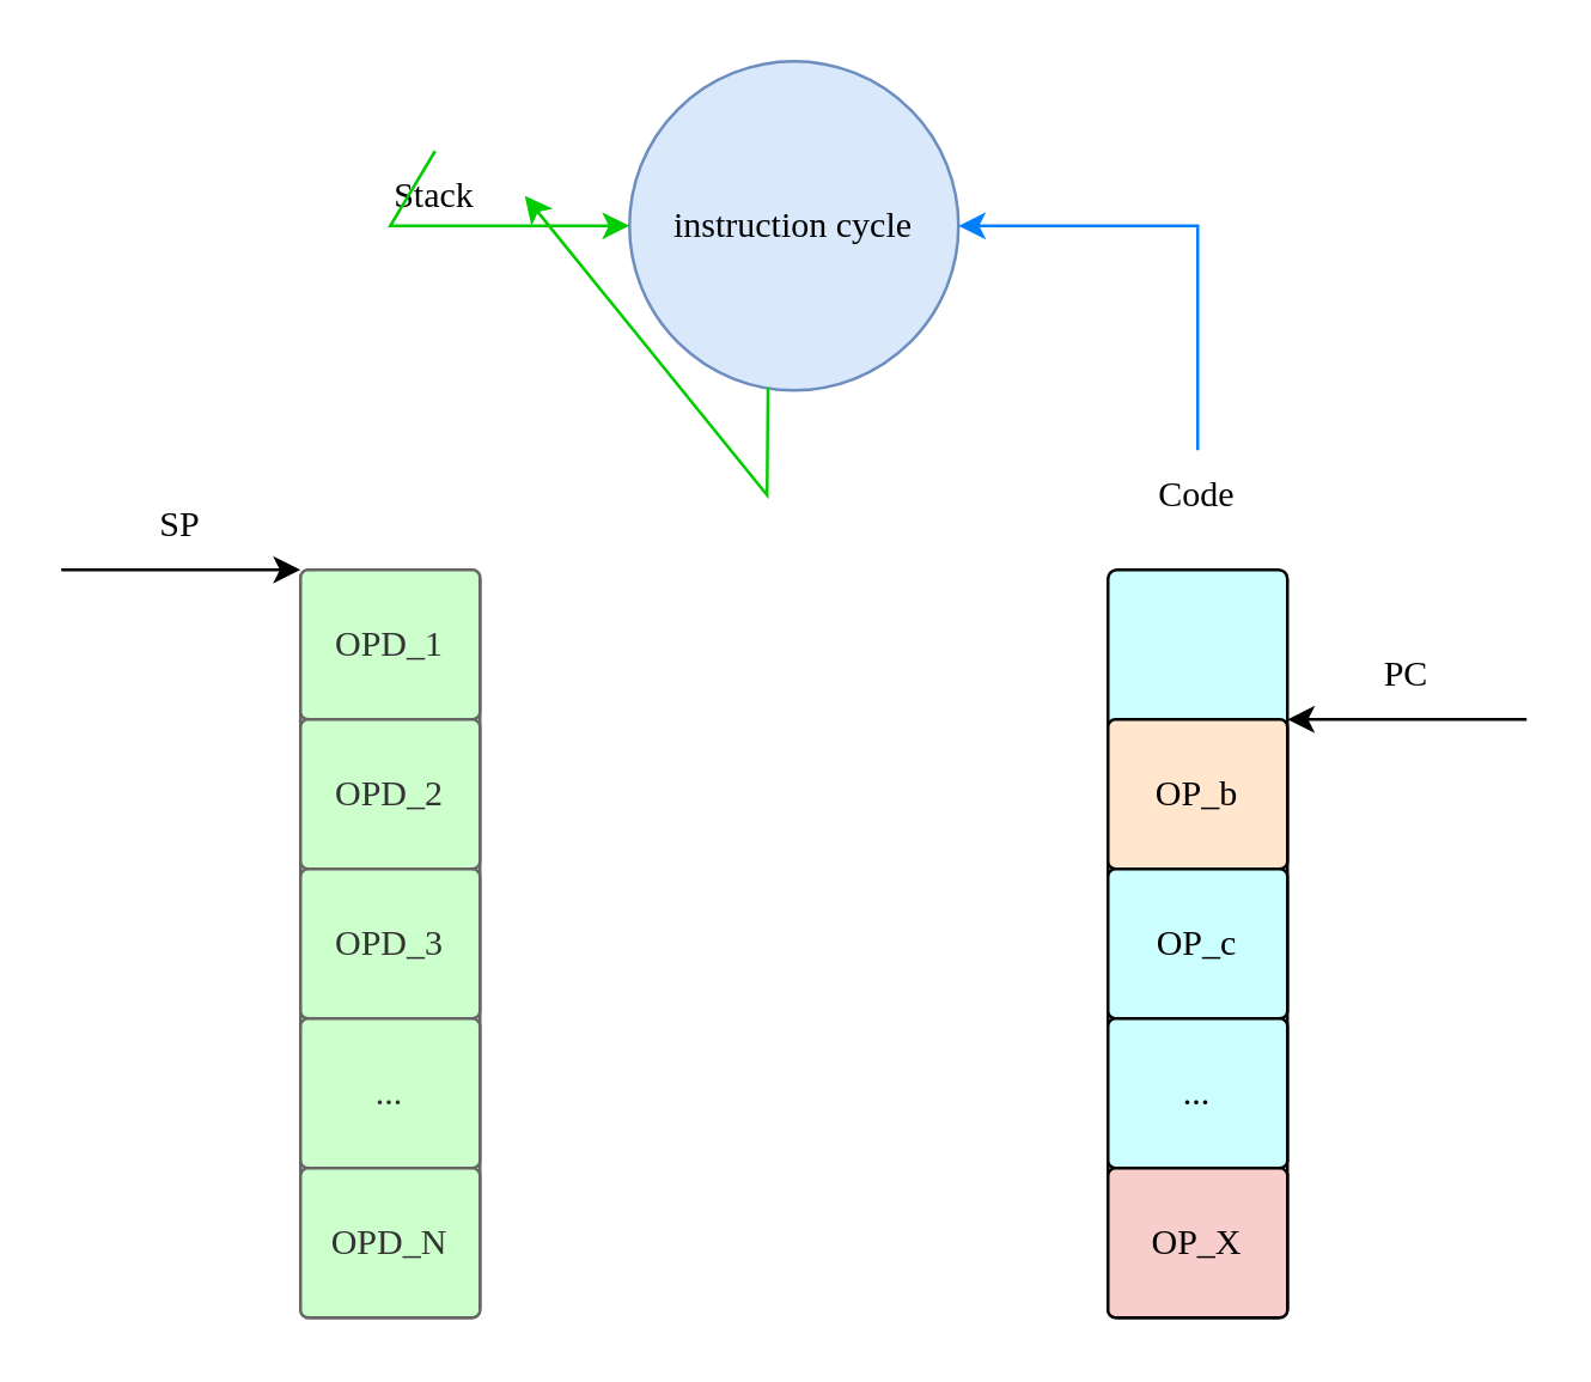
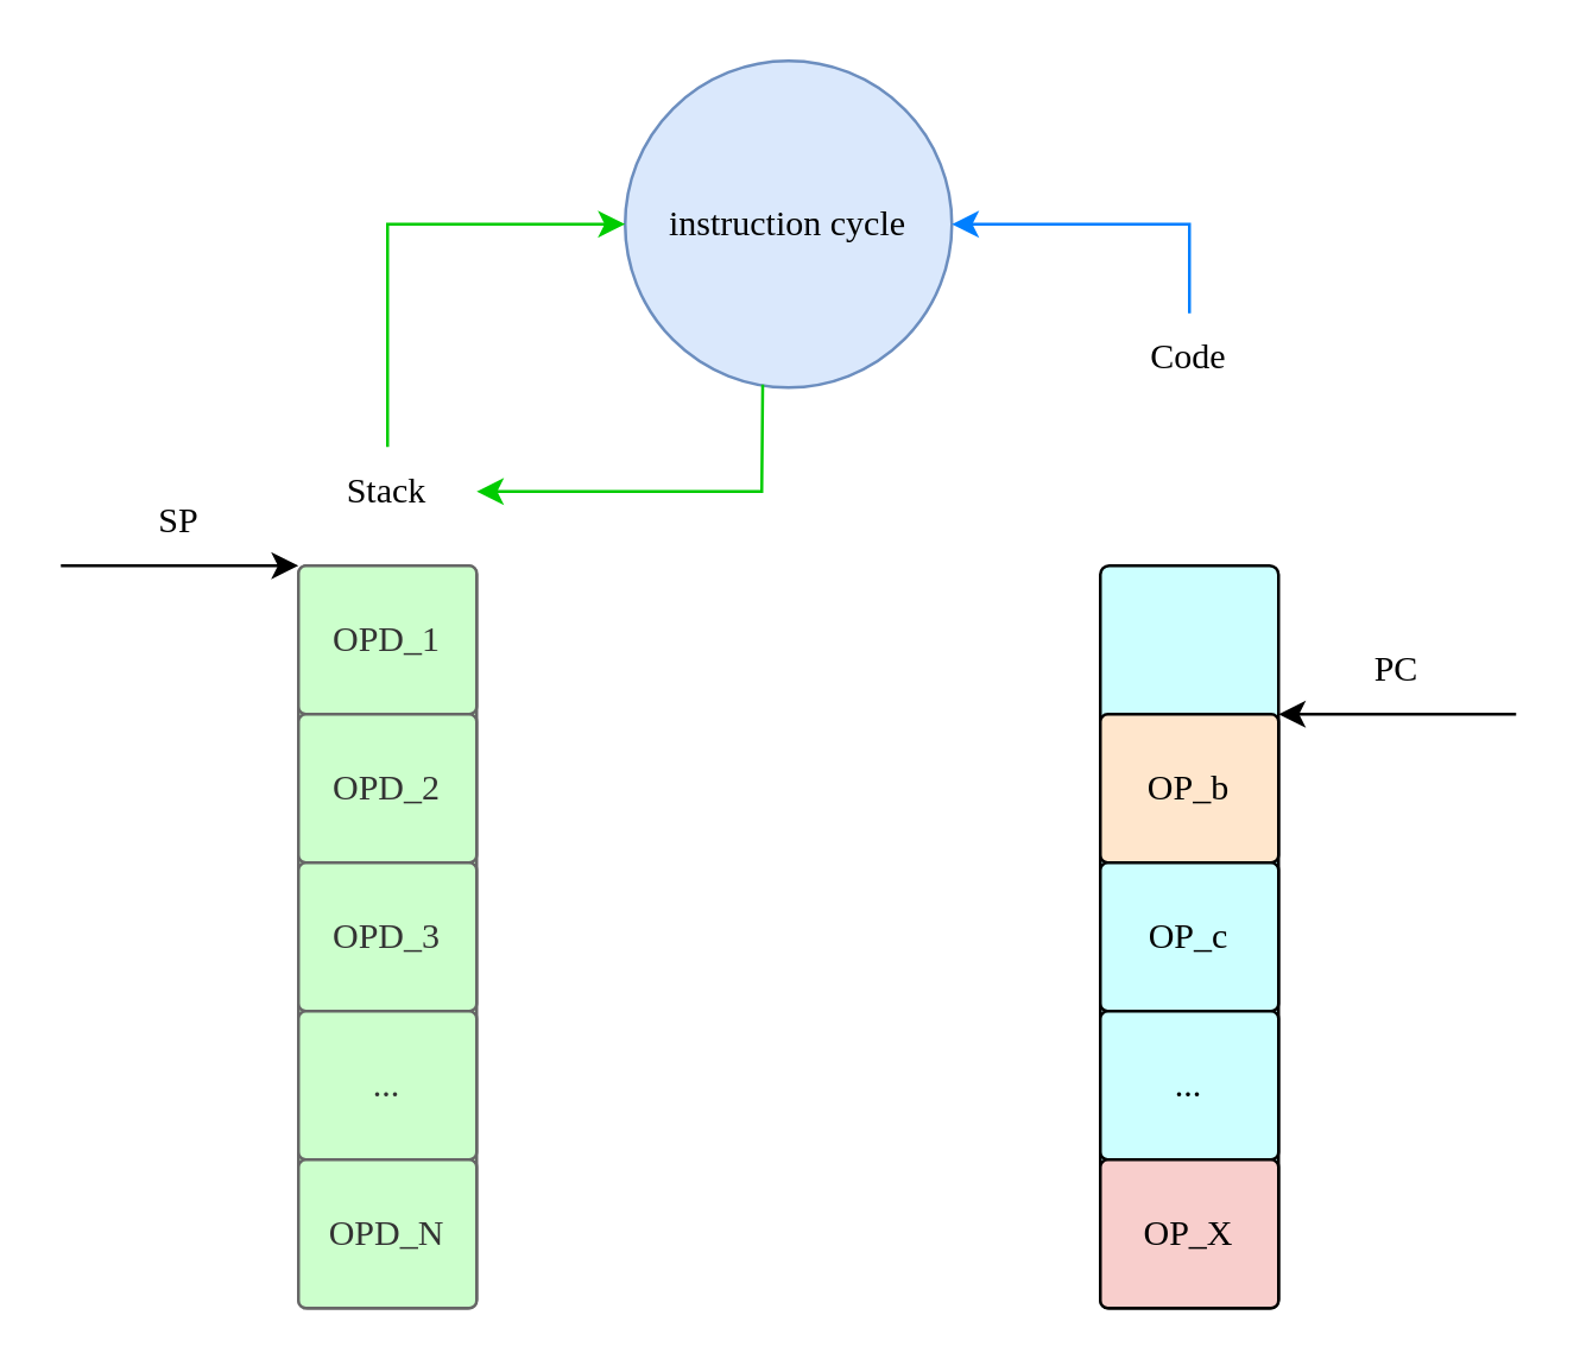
  <mxCell id="0" />
  <mxCell id="1" parent="0" />
  <mxCell id="2" value="" style="rounded=1;whiteSpace=wrap;html=1;arcSize=5;fontFamily=SF Mono;fillColor=#CCFFCC;fontColor=#333333;strokeColor=#666666;" vertex="1" parent="1"><mxGeometry x="100" y="190" width="60" height="250" as="geometry" /></mxCell>
  <mxCell id="3" value="OPD_1" style="rounded=1;whiteSpace=wrap;html=1;arcSize=5;fontFamily=SF Mono;fillColor=#CCFFCC;fontColor=#333333;strokeColor=#666666;" vertex="1" parent="1"><mxGeometry x="100" y="190" width="60" height="50" as="geometry" /></mxCell>
  <mxCell id="4" value="OPD_2" style="rounded=1;whiteSpace=wrap;html=1;arcSize=5;fontFamily=SF Mono;fillColor=#CCFFCC;fontColor=#333333;strokeColor=#666666;" vertex="1" parent="1"><mxGeometry x="100" y="240" width="60" height="50" as="geometry" /></mxCell>
  <mxCell id="5" value="OPD_3" style="rounded=1;whiteSpace=wrap;html=1;arcSize=5;fontFamily=SF Mono;fillColor=#CCFFCC;fontColor=#333333;strokeColor=#666666;" vertex="1" parent="1"><mxGeometry x="100" y="290" width="60" height="50" as="geometry" /></mxCell>
  <mxCell id="6" value="..." style="rounded=1;whiteSpace=wrap;html=1;arcSize=5;fontFamily=SF Mono;fillColor=#CCFFCC;fontColor=#333333;strokeColor=#666666;" vertex="1" parent="1"><mxGeometry x="100" y="340" width="60" height="50" as="geometry" /></mxCell>
  <mxCell id="7" value="OPD_N" style="rounded=1;whiteSpace=wrap;html=1;arcSize=5;fontFamily=SF Mono;fillColor=#CCFFCC;fontColor=#333333;strokeColor=#666666;" vertex="1" parent="1"><mxGeometry x="100" y="390" width="60" height="50" as="geometry" /></mxCell>
  <mxCell id="8" value="" style="rounded=1;whiteSpace=wrap;html=1;arcSize=5;fontFamily=SF Mono;fillColor=#CCFFFF;" vertex="1" parent="1"><mxGeometry x="370" y="190" width="60" height="250" as="geometry" /></mxCell>
  <mxCell id="9" value="OP_b" style="rounded=1;whiteSpace=wrap;html=1;arcSize=5;fontFamily=SF Mono;fillColor=#ffe6cc;" vertex="1" parent="1"><mxGeometry x="370" y="240" width="60" height="50" as="geometry" /></mxCell>
  <mxCell id="10" value="OP_c" style="rounded=1;whiteSpace=wrap;html=1;arcSize=5;fontFamily=SF Mono;fillColor=#CCFFFF;" vertex="1" parent="1"><mxGeometry x="370" y="290" width="60" height="50" as="geometry" /></mxCell>
  <mxCell id="11" value="..." style="rounded=1;whiteSpace=wrap;html=1;arcSize=5;fontFamily=SF Mono;fillColor=#CCFFFF;" vertex="1" parent="1"><mxGeometry x="370" y="340" width="60" height="50" as="geometry" /></mxCell>
  <mxCell id="12" value="OP_X" style="rounded=1;whiteSpace=wrap;html=1;arcSize=5;fontFamily=SF Mono;fillColor=#f8cecc;" vertex="1" parent="1"><mxGeometry x="370" y="390" width="60" height="50" as="geometry" /></mxCell>
- <mxCell id="13" value="Stack" style="text;html=1;strokeColor=none;fillColor=none;align=center;verticalAlign=middle;whiteSpace=wrap;rounded=0;fontFamily=SF Mono;" vertex="1" parent="1"><mxGeometry x="115" y="50" width="60" height="30" as="geometry" /></mxCell>
- <mxCell id="14" value="Code" style="text;html=1;strokeColor=none;fillColor=none;align=center;verticalAlign=middle;whiteSpace=wrap;rounded=0;fontFamily=SF Mono;" vertex="1" parent="1"><mxGeometry x="370" y="150" width="60" height="30" as="geometry" /></mxCell>
+ <mxCell id="13" value="Stack" style="text;html=1;strokeColor=none;fillColor=none;align=center;verticalAlign=middle;whiteSpace=wrap;rounded=0;fontFamily=SF Mono;" vertex="1" parent="1"><mxGeometry x="100" y="150" width="60" height="30" as="geometry" /></mxCell>
+ <mxCell id="14" value="Code" style="text;html=1;strokeColor=none;fillColor=none;align=center;verticalAlign=middle;whiteSpace=wrap;rounded=0;fontFamily=SF Mono;" vertex="1" parent="1"><mxGeometry x="370" y="105" width="60" height="30" as="geometry" /></mxCell>
  <mxCell id="15" value="" style="endArrow=classic;html=1;rounded=0;entryX=0;entryY=0;entryDx=0;entryDy=0;" edge="1" parent="1" target="3"><mxGeometry width="50" height="50" relative="1" as="geometry"><mxPoint x="20" y="190" as="sourcePoint" /><mxPoint x="60" y="190" as="targetPoint" /></mxGeometry></mxCell>
  <mxCell id="16" value="SP" style="text;html=1;strokeColor=none;fillColor=none;align=center;verticalAlign=middle;whiteSpace=wrap;rounded=0;fontFamily=SF Mono;" vertex="1" parent="1"><mxGeometry x="30" y="160" width="60" height="30" as="geometry" /></mxCell>
  <mxCell id="17" value="" style="endArrow=classic;html=1;rounded=0;entryX=1;entryY=0;entryDx=0;entryDy=0;" edge="1" parent="1" target="9"><mxGeometry width="50" height="50" relative="1" as="geometry"><mxPoint x="510" y="240" as="sourcePoint" /><mxPoint x="380" y="380" as="targetPoint" /></mxGeometry></mxCell>
  <mxCell id="18" value="PC" style="text;html=1;strokeColor=none;fillColor=none;align=center;verticalAlign=middle;whiteSpace=wrap;rounded=0;fontFamily=SF Mono;" vertex="1" parent="1"><mxGeometry x="440" y="210" width="60" height="30" as="geometry" /></mxCell>
  <mxCell id="19" value="instruction cycle" style="ellipse;whiteSpace=wrap;html=1;aspect=fixed;fontFamily=SF Mono;fillColor=#dae8fc;strokeColor=#6c8ebf;" vertex="1" parent="1"><mxGeometry x="210" y="20" width="110" height="110" as="geometry" /></mxCell>
  <mxCell id="20" value="" style="endArrow=classic;html=1;rounded=0;entryX=0;entryY=0.5;entryDx=0;entryDy=0;exitX=0.5;exitY=0;exitDx=0;exitDy=0;strokeColor=#00CC00;" edge="1" parent="1" source="13" target="19"><mxGeometry width="50" height="50" relative="1" as="geometry"><mxPoint x="130" y="120" as="sourcePoint" /><mxPoint x="180" y="70" as="targetPoint" /><Array as="points"><mxPoint x="130" y="75" /></Array></mxGeometry></mxCell>
  <mxCell id="21" value="" style="endArrow=classic;html=1;rounded=0;exitX=0.421;exitY=0.991;exitDx=0;exitDy=0;entryX=1;entryY=0.5;entryDx=0;entryDy=0;strokeColor=#00CC00;exitPerimeter=0;" edge="1" parent="1" source="19" target="13"><mxGeometry width="50" height="50" relative="1" as="geometry"><mxPoint x="340" y="430" as="sourcePoint" /><mxPoint x="390" y="380" as="targetPoint" /><Array as="points"><mxPoint x="256" y="165" /></Array></mxGeometry></mxCell>
  <mxCell id="22" value="" style="endArrow=classic;html=1;rounded=0;entryX=0;entryY=0.5;entryDx=0;entryDy=0;exitX=0.5;exitY=0;exitDx=0;exitDy=0;strokeColor=#007FFF;" edge="1" parent="1" source="14"><mxGeometry width="50" height="50" relative="1" as="geometry"><mxPoint x="400" y="150" as="sourcePoint" /><mxPoint x="320" y="75" as="targetPoint" /><Array as="points"><mxPoint x="400" y="75" /></Array></mxGeometry></mxCell>
